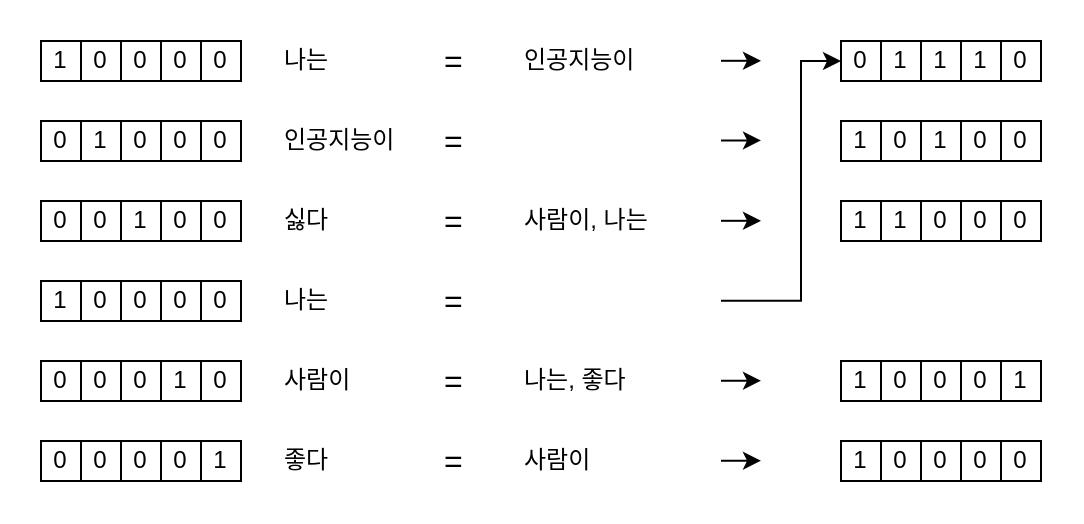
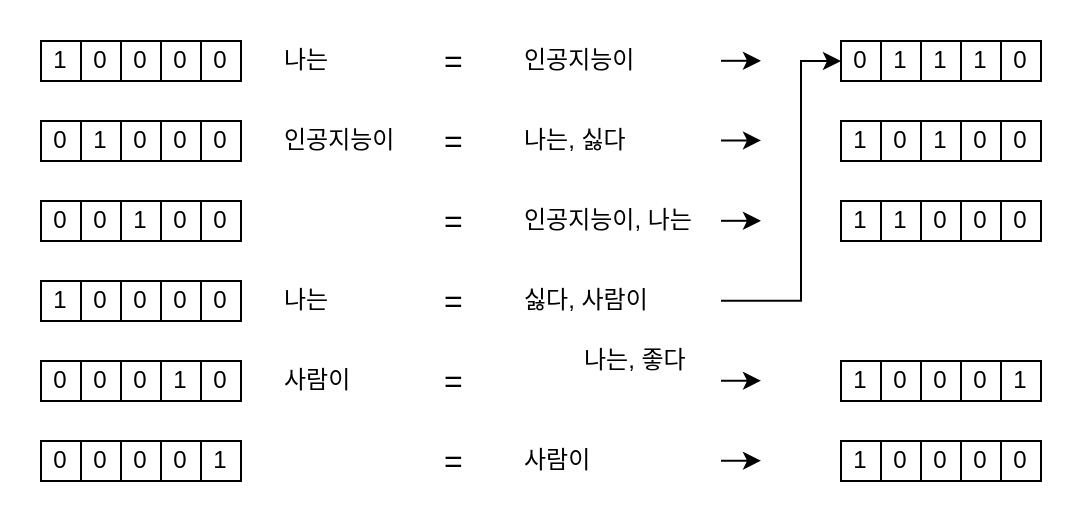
  <mxCell id="0" />
  <mxCell id="1" parent="0" />
  <mxCell id="2" value="나는" style="text;html=1;strokeColor=none;fillColor=none;align=left;verticalAlign=middle;whiteSpace=wrap;rounded=0;" parent="1" vertex="1"><mxGeometry x="140" y="20" width="80" height="20" as="geometry" /></mxCell>
  <mxCell id="3" value="인공지능이" style="text;html=1;strokeColor=none;fillColor=none;align=left;verticalAlign=middle;whiteSpace=wrap;rounded=0;" parent="1" vertex="1"><mxGeometry x="140" y="60" width="80" height="20" as="geometry" /></mxCell>
- <mxCell id="4" value="싫다" style="text;html=1;strokeColor=none;fillColor=none;align=left;verticalAlign=middle;whiteSpace=wrap;rounded=0;" parent="1" vertex="1"><mxGeometry x="140" y="100" width="80" height="20" as="geometry" /></mxCell>
  <mxCell id="5" value="나는" style="text;html=1;strokeColor=none;fillColor=none;align=left;verticalAlign=middle;whiteSpace=wrap;rounded=0;" parent="1" vertex="1"><mxGeometry x="140" y="140" width="80" height="20" as="geometry" /></mxCell>
  <mxCell id="6" value="사람이" style="text;html=1;strokeColor=none;fillColor=none;align=left;verticalAlign=middle;whiteSpace=wrap;rounded=0;" parent="1" vertex="1"><mxGeometry x="140" y="180" width="80" height="20" as="geometry" /></mxCell>
- <mxCell id="7" value="좋다" style="text;html=1;strokeColor=none;fillColor=none;align=left;verticalAlign=middle;whiteSpace=wrap;rounded=0;" parent="1" vertex="1"><mxGeometry x="140" y="220" width="80" height="20" as="geometry" /></mxCell>
  <mxCell id="8" value="인공지능이" style="text;html=1;strokeColor=none;fillColor=none;align=left;verticalAlign=middle;whiteSpace=wrap;rounded=0;" parent="1" vertex="1"><mxGeometry x="260" y="20" width="80" height="20" as="geometry" /></mxCell>
- <mxCell id="10" value="사람이, 나는" style="text;html=1;strokeColor=none;fillColor=none;align=left;verticalAlign=middle;whiteSpace=wrap;rounded=0;" parent="1" vertex="1"><mxGeometry x="260" y="100" width="120" height="20" as="geometry" /></mxCell>
- <mxCell id="12" value="나는, 좋다" style="text;html=1;strokeColor=none;fillColor=none;align=left;verticalAlign=middle;whiteSpace=wrap;rounded=0;" parent="1" vertex="1"><mxGeometry x="260" y="180" width="60" height="20" as="geometry" /></mxCell>
+ <mxCell id="9" value="나는, 싫다" style="text;html=1;strokeColor=none;fillColor=none;align=left;verticalAlign=middle;whiteSpace=wrap;rounded=0;" parent="1" vertex="1"><mxGeometry x="260" y="60" width="80" height="20" as="geometry" /></mxCell>
+ <mxCell id="10" value="인공지능이, 나는" style="text;html=1;strokeColor=none;fillColor=none;align=left;verticalAlign=middle;whiteSpace=wrap;rounded=0;" parent="1" vertex="1"><mxGeometry x="260" y="100" width="120" height="20" as="geometry" /></mxCell>
+ <mxCell id="11" value="싫다, 사람이" style="text;html=1;strokeColor=none;fillColor=none;align=left;verticalAlign=middle;whiteSpace=wrap;rounded=0;" parent="1" vertex="1"><mxGeometry x="260" y="140" width="80" height="20" as="geometry" /></mxCell>
+ <mxCell id="12" value="나는, 좋다" style="text;html=1;strokeColor=none;fillColor=none;align=left;verticalAlign=middle;whiteSpace=wrap;rounded=0;" parent="1" vertex="1"><mxGeometry x="290" y="170" width="60" height="20" as="geometry" /></mxCell>
  <mxCell id="13" value="사람이" style="text;html=1;strokeColor=none;fillColor=none;align=left;verticalAlign=middle;whiteSpace=wrap;rounded=0;" parent="1" vertex="1"><mxGeometry x="260" y="220" width="40" height="20" as="geometry" /></mxCell>
  <mxCell id="14" value="" style="group" parent="1" vertex="1" connectable="0"><mxGeometry x="20" y="20" width="100" height="20" as="geometry" /></mxCell>
  <mxCell id="15" value="0" style="rounded=0;whiteSpace=wrap;html=1;" parent="14" vertex="1"><mxGeometry x="40" width="20" height="20" as="geometry" /></mxCell>
  <mxCell id="16" value="0" style="rounded=0;whiteSpace=wrap;html=1;" parent="14" vertex="1"><mxGeometry x="60" width="20" height="20" as="geometry" /></mxCell>
  <mxCell id="17" value="0" style="rounded=0;whiteSpace=wrap;html=1;" parent="14" vertex="1"><mxGeometry x="80" width="20" height="20" as="geometry" /></mxCell>
  <mxCell id="18" value="1" style="rounded=0;whiteSpace=wrap;html=1;" parent="14" vertex="1"><mxGeometry width="20" height="20" as="geometry" /></mxCell>
  <mxCell id="19" value="0" style="rounded=0;whiteSpace=wrap;html=1;" parent="14" vertex="1"><mxGeometry x="20" width="20" height="20" as="geometry" /></mxCell>
  <mxCell id="20" value="" style="group" parent="1" vertex="1" connectable="0"><mxGeometry x="20" y="60" width="100" height="20" as="geometry" /></mxCell>
  <mxCell id="21" value="0" style="rounded=0;whiteSpace=wrap;html=1;" parent="20" vertex="1"><mxGeometry x="40" width="20" height="20" as="geometry" /></mxCell>
  <mxCell id="22" value="0" style="rounded=0;whiteSpace=wrap;html=1;" parent="20" vertex="1"><mxGeometry x="60" width="20" height="20" as="geometry" /></mxCell>
  <mxCell id="23" value="0" style="rounded=0;whiteSpace=wrap;html=1;" parent="20" vertex="1"><mxGeometry x="80" width="20" height="20" as="geometry" /></mxCell>
  <mxCell id="24" value="0" style="rounded=0;whiteSpace=wrap;html=1;" parent="20" vertex="1"><mxGeometry width="20" height="20" as="geometry" /></mxCell>
  <mxCell id="25" value="1" style="rounded=0;whiteSpace=wrap;html=1;" parent="20" vertex="1"><mxGeometry x="20" width="20" height="20" as="geometry" /></mxCell>
  <mxCell id="26" value="" style="group" parent="1" vertex="1" connectable="0"><mxGeometry x="20" y="100" width="100" height="20" as="geometry" /></mxCell>
  <mxCell id="27" value="1" style="rounded=0;whiteSpace=wrap;html=1;" parent="26" vertex="1"><mxGeometry x="40" width="20" height="20" as="geometry" /></mxCell>
  <mxCell id="28" value="0" style="rounded=0;whiteSpace=wrap;html=1;" parent="26" vertex="1"><mxGeometry x="60" width="20" height="20" as="geometry" /></mxCell>
  <mxCell id="29" value="0" style="rounded=0;whiteSpace=wrap;html=1;" parent="26" vertex="1"><mxGeometry x="80" width="20" height="20" as="geometry" /></mxCell>
  <mxCell id="30" value="0" style="rounded=0;whiteSpace=wrap;html=1;" parent="26" vertex="1"><mxGeometry width="20" height="20" as="geometry" /></mxCell>
  <mxCell id="31" value="0" style="rounded=0;whiteSpace=wrap;html=1;" parent="26" vertex="1"><mxGeometry x="20" width="20" height="20" as="geometry" /></mxCell>
  <mxCell id="32" value="" style="group" parent="1" vertex="1" connectable="0"><mxGeometry x="20" y="140" width="100" height="20" as="geometry" /></mxCell>
  <mxCell id="33" value="0" style="rounded=0;whiteSpace=wrap;html=1;" parent="32" vertex="1"><mxGeometry x="40" width="20" height="20" as="geometry" /></mxCell>
  <mxCell id="34" value="0" style="rounded=0;whiteSpace=wrap;html=1;" parent="32" vertex="1"><mxGeometry x="60" width="20" height="20" as="geometry" /></mxCell>
  <mxCell id="35" value="0" style="rounded=0;whiteSpace=wrap;html=1;" parent="32" vertex="1"><mxGeometry x="80" width="20" height="20" as="geometry" /></mxCell>
  <mxCell id="36" value="1" style="rounded=0;whiteSpace=wrap;html=1;" parent="32" vertex="1"><mxGeometry width="20" height="20" as="geometry" /></mxCell>
  <mxCell id="37" value="0" style="rounded=0;whiteSpace=wrap;html=1;" parent="32" vertex="1"><mxGeometry x="20" width="20" height="20" as="geometry" /></mxCell>
  <mxCell id="38" value="" style="group" parent="1" vertex="1" connectable="0"><mxGeometry x="20" y="180" width="100" height="20" as="geometry" /></mxCell>
  <mxCell id="39" value="0" style="rounded=0;whiteSpace=wrap;html=1;" parent="38" vertex="1"><mxGeometry x="40" width="20" height="20" as="geometry" /></mxCell>
  <mxCell id="40" value="1" style="rounded=0;whiteSpace=wrap;html=1;" parent="38" vertex="1"><mxGeometry x="60" width="20" height="20" as="geometry" /></mxCell>
  <mxCell id="41" value="0" style="rounded=0;whiteSpace=wrap;html=1;" parent="38" vertex="1"><mxGeometry x="80" width="20" height="20" as="geometry" /></mxCell>
  <mxCell id="42" value="0" style="rounded=0;whiteSpace=wrap;html=1;" parent="38" vertex="1"><mxGeometry width="20" height="20" as="geometry" /></mxCell>
  <mxCell id="43" value="0" style="rounded=0;whiteSpace=wrap;html=1;" parent="38" vertex="1"><mxGeometry x="20" width="20" height="20" as="geometry" /></mxCell>
  <mxCell id="44" value="" style="group" parent="1" vertex="1" connectable="0"><mxGeometry x="20" y="220" width="100" height="20" as="geometry" /></mxCell>
  <mxCell id="45" value="0" style="rounded=0;whiteSpace=wrap;html=1;" parent="44" vertex="1"><mxGeometry x="40" width="20" height="20" as="geometry" /></mxCell>
  <mxCell id="46" value="0" style="rounded=0;whiteSpace=wrap;html=1;" parent="44" vertex="1"><mxGeometry x="60" width="20" height="20" as="geometry" /></mxCell>
  <mxCell id="47" value="1" style="rounded=0;whiteSpace=wrap;html=1;" parent="44" vertex="1"><mxGeometry x="80" width="20" height="20" as="geometry" /></mxCell>
  <mxCell id="48" value="0" style="rounded=0;whiteSpace=wrap;html=1;" parent="44" vertex="1"><mxGeometry width="20" height="20" as="geometry" /></mxCell>
  <mxCell id="49" value="0" style="rounded=0;whiteSpace=wrap;html=1;" parent="44" vertex="1"><mxGeometry x="20" width="20" height="20" as="geometry" /></mxCell>
  <mxCell id="50" value="" style="group" parent="1" vertex="1" connectable="0"><mxGeometry x="420" y="20" width="100" height="20" as="geometry" /></mxCell>
  <mxCell id="51" value="1" style="rounded=0;whiteSpace=wrap;html=1;" parent="50" vertex="1"><mxGeometry x="40" width="20" height="20" as="geometry" /></mxCell>
  <mxCell id="52" value="1" style="rounded=0;whiteSpace=wrap;html=1;" parent="50" vertex="1"><mxGeometry x="60" width="20" height="20" as="geometry" /></mxCell>
  <mxCell id="53" value="0" style="rounded=0;whiteSpace=wrap;html=1;" parent="50" vertex="1"><mxGeometry x="80" width="20" height="20" as="geometry" /></mxCell>
  <mxCell id="54" value="0" style="rounded=0;whiteSpace=wrap;html=1;" parent="50" vertex="1"><mxGeometry width="20" height="20" as="geometry" /></mxCell>
  <mxCell id="55" value="1" style="rounded=0;whiteSpace=wrap;html=1;" parent="50" vertex="1"><mxGeometry x="20" width="20" height="20" as="geometry" /></mxCell>
  <mxCell id="56" value="1" style="group" parent="1" vertex="1" connectable="0"><mxGeometry x="420" y="60" width="100" height="20" as="geometry" /></mxCell>
  <mxCell id="57" value="1" style="rounded=0;whiteSpace=wrap;html=1;" parent="56" vertex="1"><mxGeometry x="40" width="20" height="20" as="geometry" /></mxCell>
  <mxCell id="58" value="0" style="rounded=0;whiteSpace=wrap;html=1;" parent="56" vertex="1"><mxGeometry x="60" width="20" height="20" as="geometry" /></mxCell>
  <mxCell id="59" value="0" style="rounded=0;whiteSpace=wrap;html=1;" parent="56" vertex="1"><mxGeometry x="80" width="20" height="20" as="geometry" /></mxCell>
  <mxCell id="60" value="1" style="rounded=0;whiteSpace=wrap;html=1;" parent="56" vertex="1"><mxGeometry width="20" height="20" as="geometry" /></mxCell>
  <mxCell id="61" value="0" style="rounded=0;whiteSpace=wrap;html=1;" parent="56" vertex="1"><mxGeometry x="20" width="20" height="20" as="geometry" /></mxCell>
  <mxCell id="62" value="1" style="group" parent="1" vertex="1" connectable="0"><mxGeometry x="420" y="100" width="100" height="20" as="geometry" /></mxCell>
  <mxCell id="63" value="0" style="rounded=0;whiteSpace=wrap;html=1;" parent="62" vertex="1"><mxGeometry x="40" width="20" height="20" as="geometry" /></mxCell>
  <mxCell id="64" value="0" style="rounded=0;whiteSpace=wrap;html=1;" parent="62" vertex="1"><mxGeometry x="60" width="20" height="20" as="geometry" /></mxCell>
  <mxCell id="65" value="0" style="rounded=0;whiteSpace=wrap;html=1;" parent="62" vertex="1"><mxGeometry x="80" width="20" height="20" as="geometry" /></mxCell>
  <mxCell id="66" value="1" style="rounded=0;whiteSpace=wrap;html=1;" parent="62" vertex="1"><mxGeometry width="20" height="20" as="geometry" /></mxCell>
  <mxCell id="67" value="1" style="rounded=0;whiteSpace=wrap;html=1;" parent="62" vertex="1"><mxGeometry x="20" width="20" height="20" as="geometry" /></mxCell>
  <mxCell id="68" value="1" style="group" parent="1" vertex="1" connectable="0"><mxGeometry x="420" y="180" width="100" height="20" as="geometry" /></mxCell>
  <mxCell id="69" value="0" style="rounded=0;whiteSpace=wrap;html=1;" parent="68" vertex="1"><mxGeometry x="40" width="20" height="20" as="geometry" /></mxCell>
  <mxCell id="70" value="0" style="rounded=0;whiteSpace=wrap;html=1;" parent="68" vertex="1"><mxGeometry x="60" width="20" height="20" as="geometry" /></mxCell>
  <mxCell id="71" value="1" style="rounded=0;whiteSpace=wrap;html=1;" parent="68" vertex="1"><mxGeometry x="80" width="20" height="20" as="geometry" /></mxCell>
  <mxCell id="72" value="1" style="rounded=0;whiteSpace=wrap;html=1;" parent="68" vertex="1"><mxGeometry width="20" height="20" as="geometry" /></mxCell>
  <mxCell id="73" value="0" style="rounded=0;whiteSpace=wrap;html=1;" parent="68" vertex="1"><mxGeometry x="20" width="20" height="20" as="geometry" /></mxCell>
  <mxCell id="74" value="1" style="group" parent="1" vertex="1" connectable="0"><mxGeometry x="420" y="220" width="100" height="20" as="geometry" /></mxCell>
  <mxCell id="75" value="0" style="rounded=0;whiteSpace=wrap;html=1;" parent="74" vertex="1"><mxGeometry x="40" width="20" height="20" as="geometry" /></mxCell>
  <mxCell id="76" value="0" style="rounded=0;whiteSpace=wrap;html=1;" parent="74" vertex="1"><mxGeometry x="60" width="20" height="20" as="geometry" /></mxCell>
  <mxCell id="77" value="0" style="rounded=0;whiteSpace=wrap;html=1;" parent="74" vertex="1"><mxGeometry x="80" width="20" height="20" as="geometry" /></mxCell>
  <mxCell id="78" value="1" style="rounded=0;whiteSpace=wrap;html=1;" parent="74" vertex="1"><mxGeometry width="20" height="20" as="geometry" /></mxCell>
  <mxCell id="79" value="0" style="rounded=0;whiteSpace=wrap;html=1;" parent="74" vertex="1"><mxGeometry x="20" width="20" height="20" as="geometry" /></mxCell>
  <mxCell id="80" style="edgeStyle=orthogonalEdgeStyle;rounded=0;orthogonalLoop=1;jettySize=auto;html=1;exitX=1;exitY=0.5;exitDx=0;exitDy=0;" parent="1" edge="1"><mxGeometry relative="1" as="geometry"><mxPoint x="360" y="29.9" as="sourcePoint" /><mxPoint x="380" y="29.9" as="targetPoint" /><Array as="points"><mxPoint x="370" y="29.9" /><mxPoint x="370" y="29.9" /></Array></mxGeometry></mxCell>
  <mxCell id="81" style="edgeStyle=orthogonalEdgeStyle;rounded=0;orthogonalLoop=1;jettySize=auto;html=1;exitX=1;exitY=0.5;exitDx=0;exitDy=0;" parent="1" edge="1"><mxGeometry relative="1" as="geometry"><mxPoint x="360" y="69.71" as="sourcePoint" /><mxPoint x="380" y="69.71" as="targetPoint" /><Array as="points"><mxPoint x="370" y="69.71" /><mxPoint x="370" y="69.71" /></Array></mxGeometry></mxCell>
  <mxCell id="82" style="edgeStyle=orthogonalEdgeStyle;rounded=0;orthogonalLoop=1;jettySize=auto;html=1;exitX=1;exitY=0.5;exitDx=0;exitDy=0;" parent="1" edge="1"><mxGeometry relative="1" as="geometry"><mxPoint x="360" y="109.9" as="sourcePoint" /><mxPoint x="380" y="109.9" as="targetPoint" /><Array as="points"><mxPoint x="370" y="109.9" /><mxPoint x="370" y="109.9" /></Array></mxGeometry></mxCell>
  <mxCell id="83" style="edgeStyle=orthogonalEdgeStyle;rounded=0;orthogonalLoop=1;jettySize=auto;html=1;exitX=1;exitY=0.5;exitDx=0;exitDy=0;entryX=0;entryY=0.5;entryDx=0;entryDy=0;" parent="1" target="54" edge="1"><mxGeometry relative="1" as="geometry"><mxPoint x="360" y="149.87" as="sourcePoint" /><mxPoint x="380" y="149.87" as="targetPoint" /><Array as="points"><mxPoint x="400" y="150" /><mxPoint x="400" y="30" /></Array></mxGeometry></mxCell>
  <mxCell id="84" style="edgeStyle=orthogonalEdgeStyle;rounded=0;orthogonalLoop=1;jettySize=auto;html=1;exitX=1;exitY=0.5;exitDx=0;exitDy=0;" parent="1" edge="1"><mxGeometry relative="1" as="geometry"><mxPoint x="360" y="189.86" as="sourcePoint" /><mxPoint x="380" y="189.86" as="targetPoint" /><Array as="points"><mxPoint x="370" y="189.86" /><mxPoint x="370" y="189.86" /></Array></mxGeometry></mxCell>
  <mxCell id="85" style="edgeStyle=orthogonalEdgeStyle;rounded=0;orthogonalLoop=1;jettySize=auto;html=1;exitX=1;exitY=0.5;exitDx=0;exitDy=0;" parent="1" edge="1"><mxGeometry relative="1" as="geometry"><mxPoint x="360" y="229.86" as="sourcePoint" /><mxPoint x="380" y="229.86" as="targetPoint" /><Array as="points"><mxPoint x="370" y="229.86" /><mxPoint x="370" y="229.86" /></Array></mxGeometry></mxCell>
  <mxCell id="86" value="=" style="text;html=1;strokeColor=none;fillColor=none;align=left;verticalAlign=middle;whiteSpace=wrap;rounded=0;fontSize=16;" vertex="1" parent="1"><mxGeometry x="220" y="20" width="20" height="20" as="geometry" /></mxCell>
  <mxCell id="87" value="=" style="text;html=1;strokeColor=none;fillColor=none;align=left;verticalAlign=middle;whiteSpace=wrap;rounded=0;fontSize=16;" vertex="1" parent="1"><mxGeometry x="220" y="60" width="20" height="20" as="geometry" /></mxCell>
  <mxCell id="88" value="=" style="text;html=1;strokeColor=none;fillColor=none;align=left;verticalAlign=middle;whiteSpace=wrap;rounded=0;fontSize=16;" vertex="1" parent="1"><mxGeometry x="220" y="100" width="20" height="20" as="geometry" /></mxCell>
  <mxCell id="89" value="=" style="text;html=1;strokeColor=none;fillColor=none;align=left;verticalAlign=middle;whiteSpace=wrap;rounded=0;fontSize=16;" vertex="1" parent="1"><mxGeometry x="220" y="140" width="20" height="20" as="geometry" /></mxCell>
  <mxCell id="90" value="=" style="text;html=1;strokeColor=none;fillColor=none;align=left;verticalAlign=middle;whiteSpace=wrap;rounded=0;fontSize=16;" vertex="1" parent="1"><mxGeometry x="220" y="180" width="20" height="20" as="geometry" /></mxCell>
  <mxCell id="91" value="=" style="text;html=1;strokeColor=none;fillColor=none;align=left;verticalAlign=middle;whiteSpace=wrap;rounded=0;fontSize=16;" vertex="1" parent="1"><mxGeometry x="220" y="220" width="20" height="20" as="geometry" /></mxCell>
